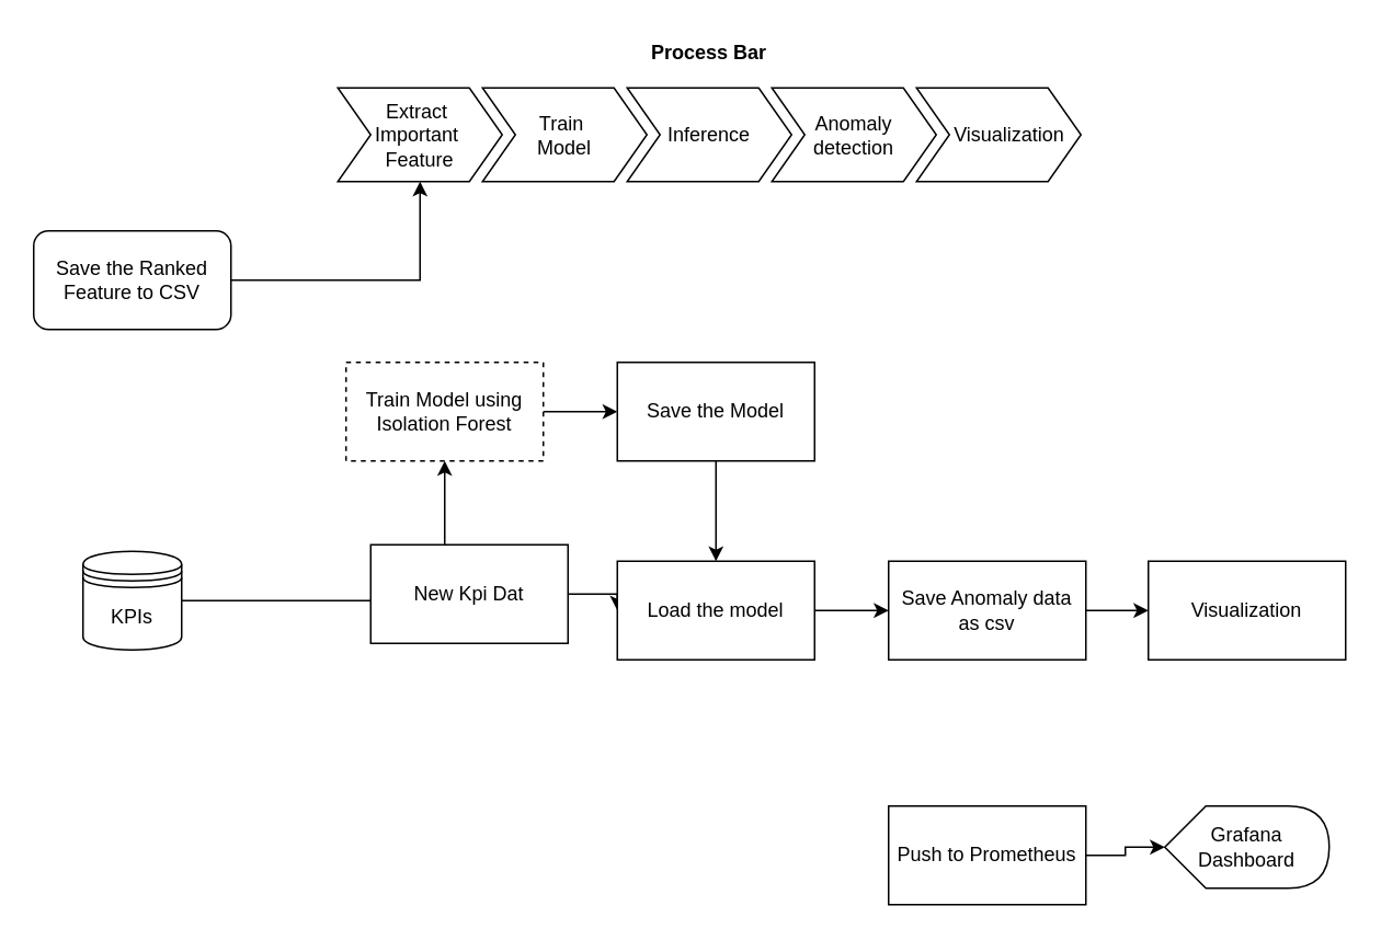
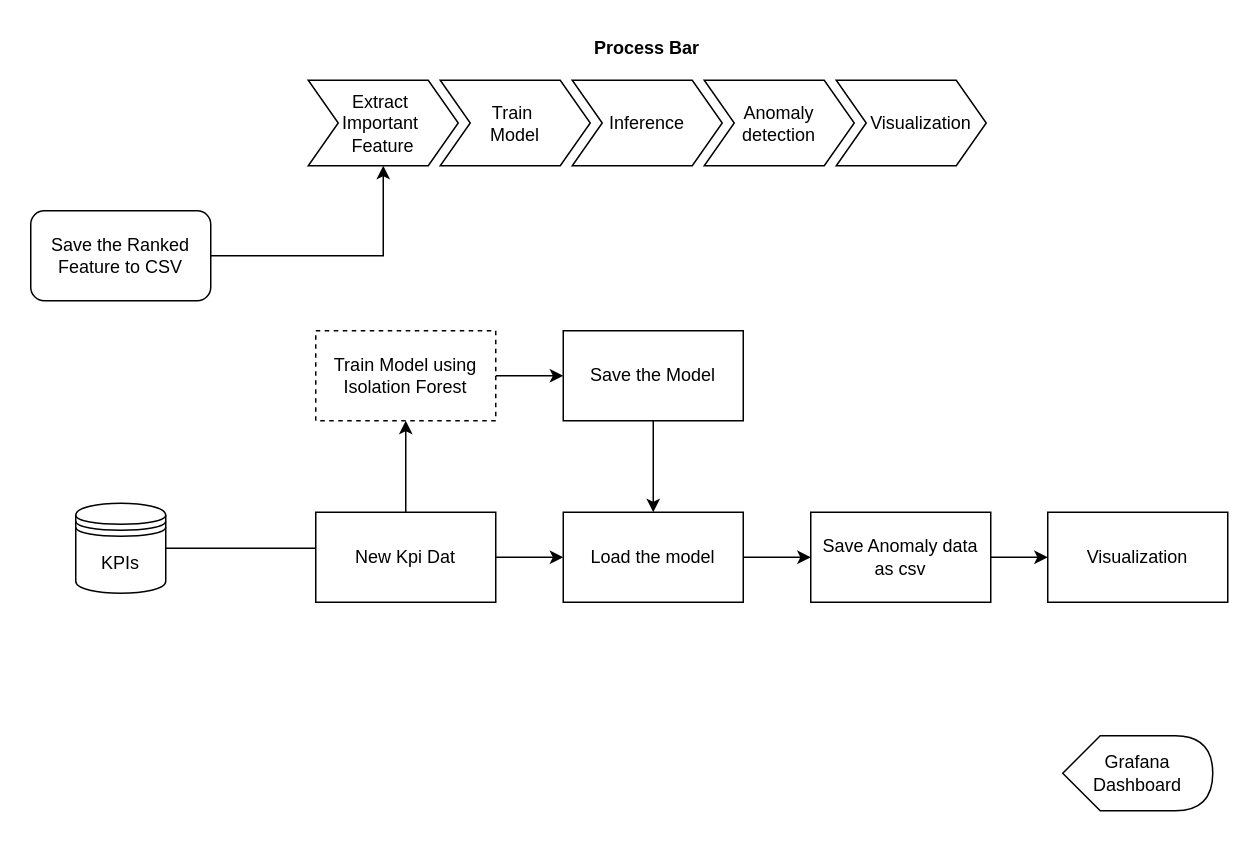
  <mxCell id="0" />
  <mxCell id="1" parent="0" />
  <mxCell id="2" style="edgeStyle=orthogonalEdgeStyle;rounded=0;orthogonalLoop=1;jettySize=auto;html=1;exitX=1;exitY=0.5;exitDx=0;exitDy=0;entryX=0.5;entryY=1;entryDx=0;entryDy=0;" edge="1" parent="1" source="3" target="7"><mxGeometry relative="1" as="geometry" /></mxCell>
  <mxCell id="3" value="KPIs" style="shape=datastore;whiteSpace=wrap;html=1;" vertex="1" parent="1"><mxGeometry x="50" y="335" width="60" height="60" as="geometry" /></mxCell>
  <mxCell id="4" style="edgeStyle=orthogonalEdgeStyle;rounded=0;orthogonalLoop=1;jettySize=auto;html=1;exitX=1;exitY=0.5;exitDx=0;exitDy=0;" edge="1" parent="1" source="5" target="17"><mxGeometry relative="1" as="geometry" /></mxCell>
  <mxCell id="5" value="Save the Ranked Feature to CSV" style="whiteSpace=wrap;html=1;align=center;rounded=1;" vertex="1" parent="1"><mxGeometry x="20" y="140" width="120" height="60" as="geometry" /></mxCell>
  <mxCell id="6" style="edgeStyle=orthogonalEdgeStyle;rounded=0;orthogonalLoop=1;jettySize=auto;html=1;exitX=1;exitY=0.5;exitDx=0;exitDy=0;entryX=0;entryY=0.5;entryDx=0;entryDy=0;" edge="1" parent="1" source="7" target="9"><mxGeometry relative="1" as="geometry" /></mxCell>
  <mxCell id="7" value="Train Model using Isolation Forest" style="rounded=0;whiteSpace=wrap;html=1;dashed=1;" vertex="1" parent="1"><mxGeometry x="210" y="220" width="120" height="60" as="geometry" /></mxCell>
  <mxCell id="8" style="edgeStyle=orthogonalEdgeStyle;rounded=0;orthogonalLoop=1;jettySize=auto;html=1;" edge="1" parent="1" source="9" target="13"><mxGeometry relative="1" as="geometry" /></mxCell>
  <mxCell id="9" value="Save the Model" style="rounded=0;whiteSpace=wrap;html=1;" vertex="1" parent="1"><mxGeometry x="375" y="220" width="120" height="60" as="geometry" /></mxCell>
  <mxCell id="10" style="edgeStyle=orthogonalEdgeStyle;rounded=0;orthogonalLoop=1;jettySize=auto;html=1;exitX=1;exitY=0.5;exitDx=0;exitDy=0;entryX=0;entryY=0.5;entryDx=0;entryDy=0;" edge="1" parent="1" source="11" target="13"><mxGeometry relative="1" as="geometry" /></mxCell>
- <mxCell id="11" value="New Kpi Dat" style="rounded=0;whiteSpace=wrap;html=1;" vertex="1" parent="1"><mxGeometry x="225" y="331" width="120" height="60" as="geometry" /></mxCell>
+ <mxCell id="11" value="New Kpi Dat" style="rounded=0;whiteSpace=wrap;html=1;" vertex="1" parent="1"><mxGeometry x="210" y="341" width="120" height="60" as="geometry" /></mxCell>
  <mxCell id="12" style="edgeStyle=orthogonalEdgeStyle;rounded=0;orthogonalLoop=1;jettySize=auto;html=1;exitX=1;exitY=0.5;exitDx=0;exitDy=0;entryX=0;entryY=0.5;entryDx=0;entryDy=0;" edge="1" parent="1" source="13" target="15"><mxGeometry relative="1" as="geometry" /></mxCell>
  <mxCell id="13" value="Load the model" style="rounded=0;whiteSpace=wrap;html=1;" vertex="1" parent="1"><mxGeometry x="375" y="341" width="120" height="60" as="geometry" /></mxCell>
  <mxCell id="14" style="edgeStyle=orthogonalEdgeStyle;rounded=0;orthogonalLoop=1;jettySize=auto;html=1;exitX=1;exitY=0.5;exitDx=0;exitDy=0;entryX=0;entryY=0.5;entryDx=0;entryDy=0;" edge="1" parent="1" source="15" target="22"><mxGeometry relative="1" as="geometry" /></mxCell>
  <mxCell id="15" value="Save Anomaly data as csv" style="rounded=0;whiteSpace=wrap;html=1;" vertex="1" parent="1"><mxGeometry x="540" y="341" width="120" height="60" as="geometry" /></mxCell>
  <mxCell id="16" value="Process Bar" style="swimlane;childLayout=stackLayout;horizontal=1;fillColor=none;horizontalStack=1;resizeParent=1;resizeParentMax=0;resizeLast=0;collapsible=0;strokeColor=none;stackBorder=10;stackSpacing=-12;resizable=1;align=center;points=[];whiteSpace=wrap;html=1;" vertex="1" parent="1"><mxGeometry x="195" y="20" width="472" height="100" as="geometry" /></mxCell>
  <mxCell id="17" value="Extract&amp;nbsp;&lt;div&gt;Important&amp;nbsp;&lt;/div&gt;&lt;div&gt;Feature&lt;/div&gt;" style="shape=step;perimeter=stepPerimeter;fixedSize=1;points=[];whiteSpace=wrap;html=1;" vertex="1" parent="16"><mxGeometry x="10" y="33" width="100" height="57" as="geometry" /></mxCell>
  <mxCell id="18" value="Train&amp;nbsp;&lt;div&gt;Model&lt;/div&gt;" style="shape=step;perimeter=stepPerimeter;fixedSize=1;points=[];whiteSpace=wrap;html=1;" vertex="1" parent="16"><mxGeometry x="98" y="33" width="100" height="57" as="geometry" /></mxCell>
  <mxCell id="19" value="Inference" style="shape=step;perimeter=stepPerimeter;fixedSize=1;points=[];whiteSpace=wrap;html=1;" vertex="1" parent="16"><mxGeometry x="186" y="33" width="100" height="57" as="geometry" /></mxCell>
  <mxCell id="20" value="Anomaly detection" style="shape=step;perimeter=stepPerimeter;fixedSize=1;points=[];whiteSpace=wrap;html=1;" vertex="1" parent="16"><mxGeometry x="274" y="33" width="100" height="57" as="geometry" /></mxCell>
  <mxCell id="21" value="&amp;nbsp; &amp;nbsp; Visualization" style="shape=step;perimeter=stepPerimeter;fixedSize=1;points=[];whiteSpace=wrap;html=1;" vertex="1" parent="16"><mxGeometry x="362" y="33" width="100" height="57" as="geometry" /></mxCell>
  <mxCell id="22" value="Visualization" style="rounded=0;whiteSpace=wrap;html=1;" vertex="1" parent="1"><mxGeometry x="698" y="341" width="120" height="60" as="geometry" /></mxCell>
- <mxCell id="23" style="edgeStyle=orthogonalEdgeStyle;rounded=0;orthogonalLoop=1;jettySize=auto;html=1;exitX=1;exitY=0.5;exitDx=0;exitDy=0;" edge="1" parent="1" source="24" target="25"><mxGeometry relative="1" as="geometry" /></mxCell>
- <mxCell id="24" value="Push to Prometheus" style="rounded=0;whiteSpace=wrap;html=1;" vertex="1" parent="1"><mxGeometry x="540" y="490" width="120" height="60" as="geometry" /></mxCell>
  <mxCell id="25" value="Grafana &lt;br&gt;Dashboard" style="shape=display;whiteSpace=wrap;html=1;" vertex="1" parent="1"><mxGeometry x="708" y="490" width="100" height="50" as="geometry" /></mxCell>
